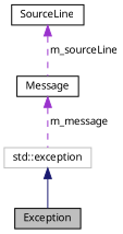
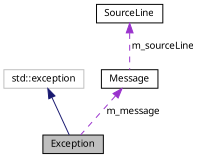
  digraph {
    fontname="Noto Sans"
    node [color=black fillcolor=white fontname="Noto Sans" fontsize=10 shape=record style=filled]
    edge [color=darkorchid3 dir=back fontname="Noto Sans" fontsize=10 labelfontname=Helvetica labelfontsize=10 style=dashed]
    n1 [fillcolor=grey75 fontcolor=black height=0.2 label=Exception width=0.4]
    n2 [color=grey75 height=0.2 label="std::exception" width=0.4]
    n3 [height=0.2 label=SourceLine width=0.4]
    n4 [height=0.2 label=Message width=0.4]
    n2 -> n1 [color=midnightblue style=solid]
    n3 -> n4 [label=" m_sourceLine"]
-   n4 -> n2 [label=" m_message"]
+   n4 -> n1 [label=" m_message"]
  }
